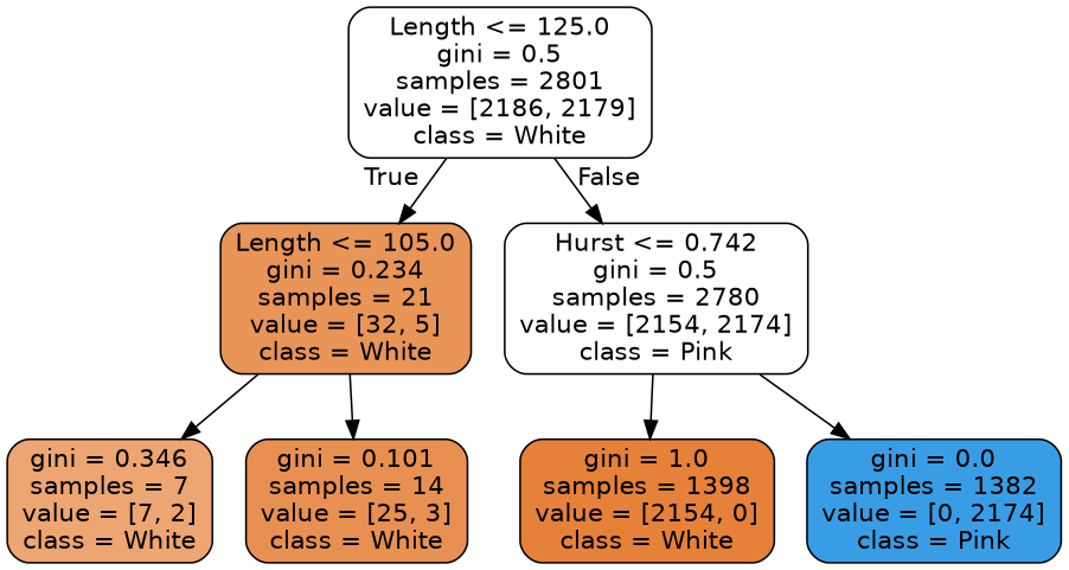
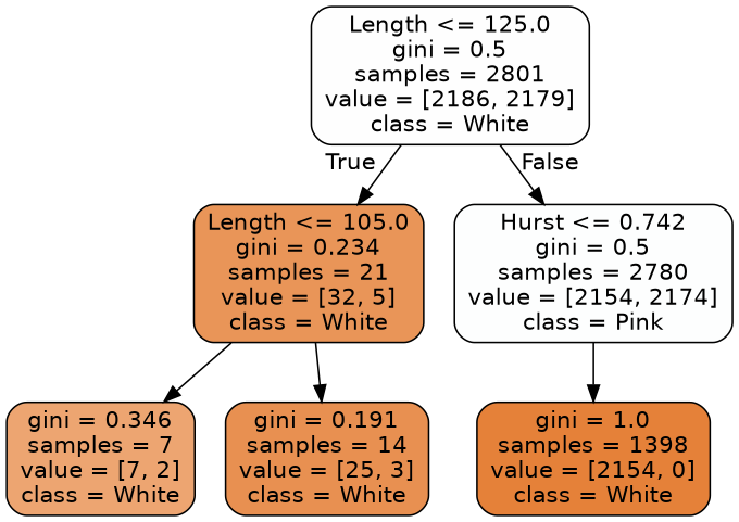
  digraph {
    node [color=black fontname=helvetica shape=box style="filled, rounded"]
    edge [fontname=helvetica]
    n1 [fillcolor="#e5813901" label="Length <= 125.0\ngini = 0.5\nsamples = 2801\nvalue = [2186, 2179]\nclass = White"]
    n2 [fillcolor="#e58139d7" label="Length <= 105.0\ngini = 0.234\nsamples = 21\nvalue = [32, 5]\nclass = White"]
    n3 [fillcolor="#399de502" label="Hurst <= 0.742\ngini = 0.5\nsamples = 2780\nvalue = [2154, 2174]\nclass = Pink"]
    n4 [fillcolor="#e58139b6" label="gini = 0.346\nsamples = 7\nvalue = [7, 2]\nclass = White"]
-   n5 [fillcolor="#e58139e0" label="gini = 0.101\nsamples = 14\nvalue = [25, 3]\nclass = White"]
+   n5 [fillcolor="#e58139e0" label="gini = 0.191\nsamples = 14\nvalue = [25, 3]\nclass = White"]
    n6 [fillcolor="#e58139ff" label="gini = 1.0\nsamples = 1398\nvalue = [2154, 0]\nclass = White"]
-   n7 [fillcolor="#399de5ff" label="gini = 0.0\nsamples = 1382\nvalue = [0, 2174]\nclass = Pink"]
    n1 -> n2 [headlabel=True labelangle=45 labeldistance=2.5]
    n1 -> n3 [headlabel=False labelangle=-45 labeldistance=2.5]
    n2 -> n4
    n2 -> n5
    n3 -> n6
-   n3 -> n7
  }
